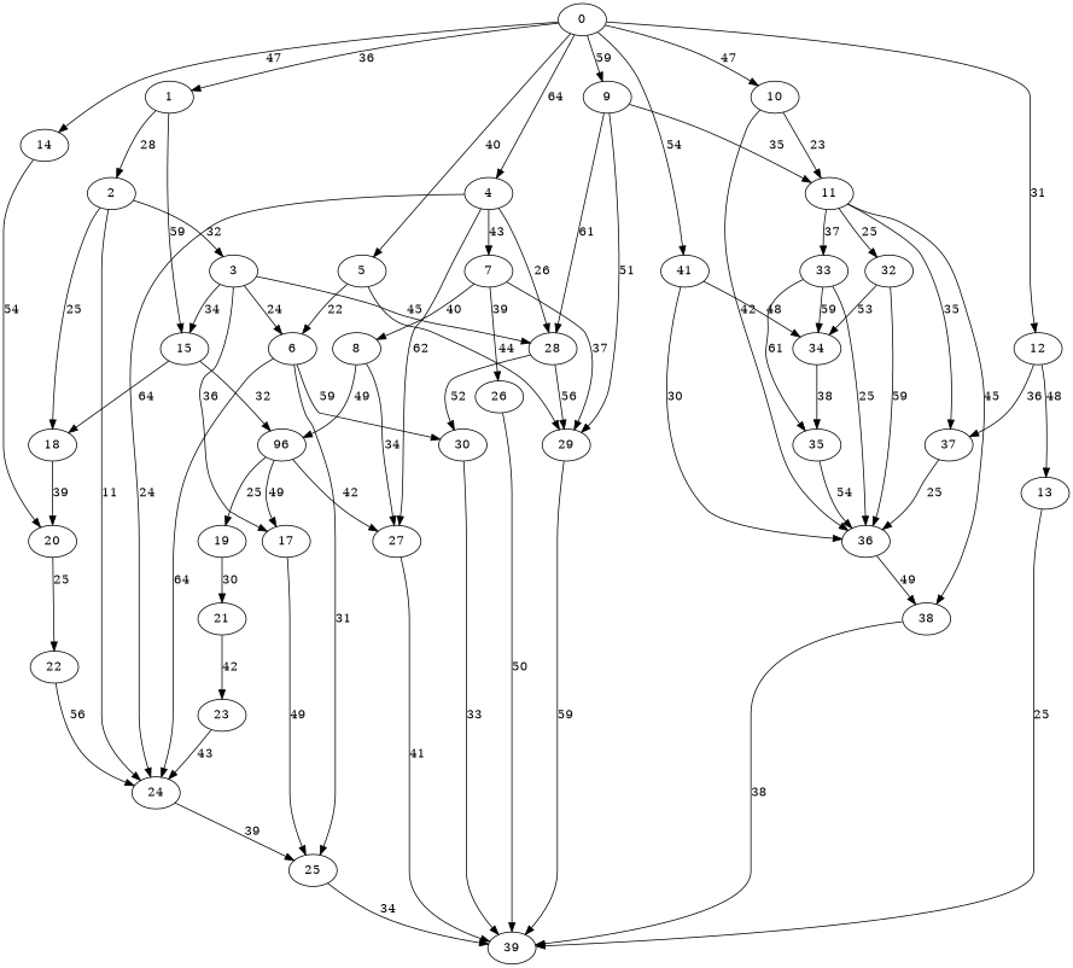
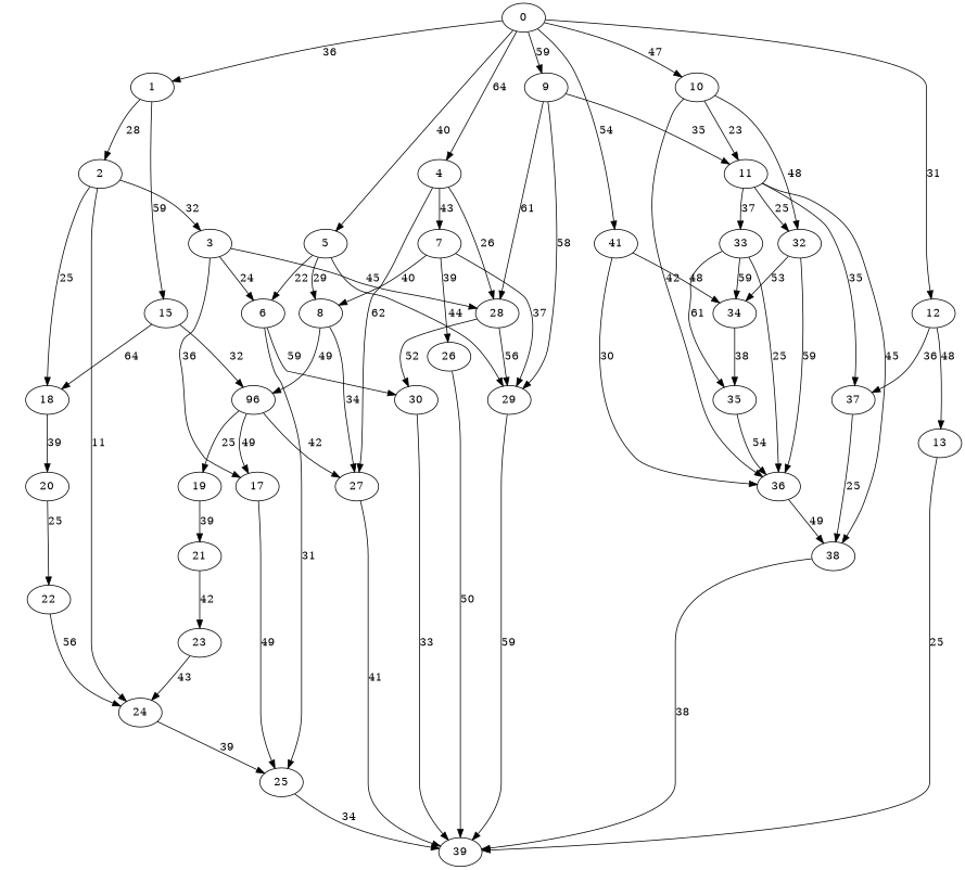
  digraph {
    0
    1
    4
    5
    9
    10
    12
-   14
    n9 [label=41]
    2
    15
    24
    28
    7
    27
    6
    8
    29
    11
    32
    36
    37
    13
    20
    34
    3
    18
    n28 [label=96]
    25
    30
    26
    39
    33
    38
    22
    35
    17
    19
    21
    23
    0 -> 1 [label=36]
    0 -> 4 [label=64]
    0 -> 5 [label=40]
    0 -> 9 [label=59]
    0 -> 10 [label=47]
    0 -> 12 [label=31]
-   0 -> 14 [label=47]
    0 -> n9 [label=54]
    1 -> 2 [label=28]
    1 -> 15 [label=59]
-   4 -> 24 [label=24]
    4 -> 28 [label=26]
    4 -> 7 [label=43]
    4 -> 27 [label=62]
    5 -> 6 [label=22]
+   5 -> 8 [label=29]
    5 -> 29 [label=44]
    9 -> 28 [label=61]
-   9 -> 29 [label=51]
+   9 -> 29 [label=58]
    9 -> 11 [label=35]
    10 -> 11 [label=23]
+   10 -> 32 [label=48]
    10 -> 36 [label=42]
    12 -> 37 [label=36]
    12 -> 13 [label=48]
-   14 -> 20 [label=54]
    n9 -> 36 [label=30]
    n9 -> 34 [label=48]
    2 -> 24 [label=11]
    2 -> 3 [label=32]
    2 -> 18 [label=25]
    15 -> 18 [label=64]
    15 -> n28 [label=32]
    24 -> 25 [label=39]
    28 -> 29 [label=56]
    28 -> 30 [label=52]
    7 -> 8 [label=40]
    7 -> 29 [label=37]
    7 -> 26 [label=39]
    27 -> 39 [label=41]
-   6 -> 24 [label=64]
    6 -> 25 [label=31]
    6 -> 30 [label=59]
    8 -> 27 [label=34]
    8 -> n28 [label=49]
    29 -> 39 [label=59]
    11 -> 32 [label=25]
    11 -> 37 [label=35]
    11 -> 33 [label=37]
    11 -> 38 [label=45]
    32 -> 36 [label=59]
    32 -> 34 [label=53]
    36 -> 38 [label=49]
-   37 -> 36 [label=25]
+   37 -> 38 [label=25]
    13 -> 39 [label=25]
    20 -> 22 [label=25]
    34 -> 35 [label=38]
-   3 -> 15 [label=34]
    3 -> 28 [label=45]
    3 -> 6 [label=24]
    3 -> 17 [label=36]
    18 -> 20 [label=39]
    n28 -> 27 [label=42]
    n28 -> 17 [label=49]
    n28 -> 19 [label=25]
    25 -> 39 [label=34]
    30 -> 39 [label=33]
    26 -> 39 [label=50]
    33 -> 36 [label=25]
    33 -> 34 [label=59]
    33 -> 35 [label=61]
    38 -> 39 [label=38]
    22 -> 24 [label=56]
    35 -> 36 [label=54]
    17 -> 25 [label=49]
-   19 -> 21 [label=30]
+   19 -> 21 [label=39]
    21 -> 23 [label=42]
    23 -> 24 [label=43]
  }
